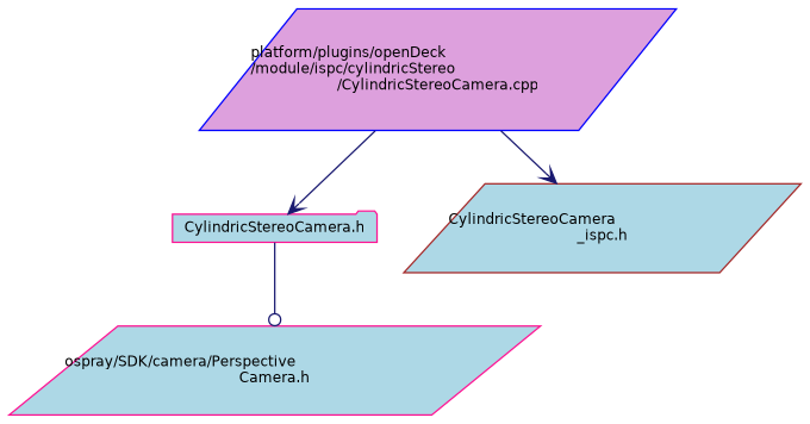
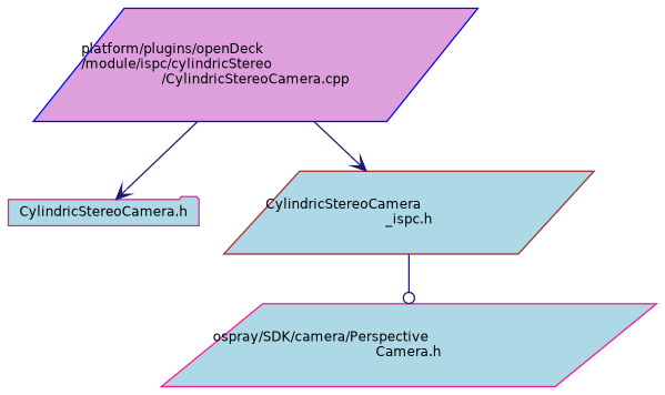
  digraph {
    node [color=deeppink fillcolor=lightblue fontname=Helvetica fontsize=10 shape=parallelogram style=filled]
    edge [arrowhead=vee color=midnightblue fontname=Helvetica fontsize=10 labelfontname=Helvetica labelfontsize=10 style=solid]
    n1 [color=blue fillcolor=plum fontcolor=black height=0.2 label="platform/plugins/openDeck\l/module/ispc/cylindricStereo\l/CylindricStereoCamera.cpp" width=0.4]
    n2 [height=0.2 label="CylindricStereoCamera.h" shape=folder width=0.4]
    n3 [color=brown height=0.2 label="CylindricStereoCamera\l_ispc.h" width=0.4]
    n4 [height=0.2 label="ospray/SDK/camera/Perspective\lCamera.h" width=0.4]
    n1 -> n2
    n1 -> n3
-   n2 -> n4 [arrowhead=odot]
+   n3 -> n4 [arrowhead=odot]
  }
